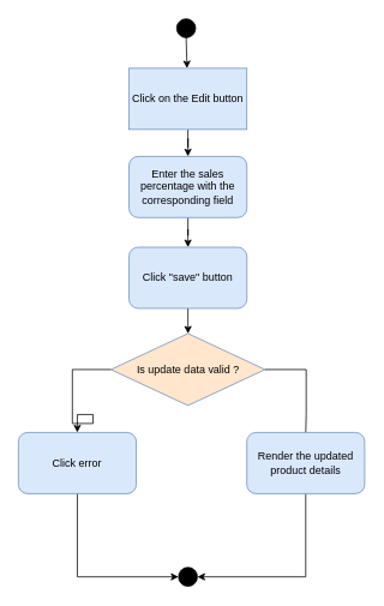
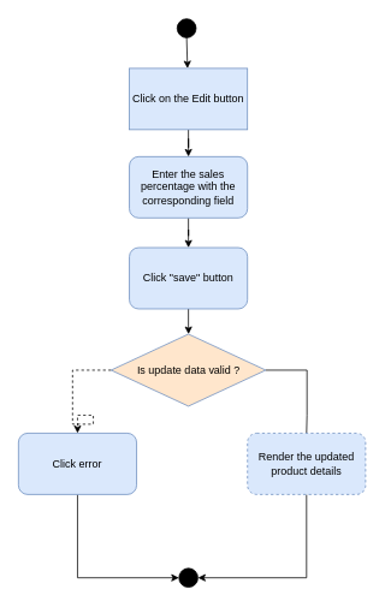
  <mxCell id="0" />
  <mxCell id="1" parent="0" />
  <mxCell id="2" value="" style="ellipse;whiteSpace=wrap;html=1;aspect=fixed;fillColor=#000000;" vertex="1" parent="1"><mxGeometry x="196" y="20" width="21" height="21" as="geometry" /></mxCell>
  <mxCell id="3" value="" style="endArrow=classic;html=1;exitX=0.5;exitY=1;exitDx=0;exitDy=0;" edge="1" parent="1" source="2" target="5"><mxGeometry width="50" height="50" relative="1" as="geometry"><mxPoint x="-81" y="226" as="sourcePoint" /><mxPoint x="207" y="127" as="targetPoint" /></mxGeometry></mxCell>
  <mxCell id="4" style="edgeStyle=orthogonalEdgeStyle;rounded=0;orthogonalLoop=1;jettySize=auto;html=1;" edge="1" parent="1" source="5" target="7"><mxGeometry relative="1" as="geometry" /></mxCell>
  <mxCell id="5" value="Click on the Edit button" style="whiteSpace=wrap;html=1;fillColor=#dae8fc;strokeColor=#6c8ebf;rounded=0;" vertex="1" parent="1"><mxGeometry x="143" y="75" width="131" height="68" as="geometry" /></mxCell>
  <mxCell id="6" style="edgeStyle=orthogonalEdgeStyle;rounded=0;orthogonalLoop=1;jettySize=auto;html=1;" edge="1" parent="1" source="7" target="9"><mxGeometry relative="1" as="geometry" /></mxCell>
  <mxCell id="7" value="Enter the sales percentage with the corresponding field" style="rounded=1;whiteSpace=wrap;html=1;fillColor=#dae8fc;strokeColor=#6c8ebf;" vertex="1" parent="1"><mxGeometry x="143" y="173" width="131" height="68" as="geometry" /></mxCell>
  <mxCell id="8" style="edgeStyle=orthogonalEdgeStyle;rounded=0;orthogonalLoop=1;jettySize=auto;html=1;" edge="1" parent="1" source="9" target="13"><mxGeometry relative="1" as="geometry" /></mxCell>
  <mxCell id="9" value="Click &quot;save&quot; button" style="rounded=1;whiteSpace=wrap;html=1;fillColor=#dae8fc;strokeColor=#6c8ebf;" vertex="1" parent="1"><mxGeometry x="143" y="274" width="131" height="68" as="geometry" /></mxCell>
  <mxCell id="10" value="" style="ellipse;whiteSpace=wrap;html=1;aspect=fixed;fillColor=#000000;" vertex="1" parent="1"><mxGeometry x="198" y="630" width="21" height="21" as="geometry" /></mxCell>
- <mxCell id="11" style="edgeStyle=orthogonalEdgeStyle;rounded=0;orthogonalLoop=1;jettySize=auto;html=1;entryX=0.5;entryY=0;entryDx=0;entryDy=0;" edge="1" parent="1" source="13" target="15"><mxGeometry relative="1" as="geometry"><Array as="points"><mxPoint x="80" y="410" /><mxPoint x="80" y="470" /><mxPoint x="103" y="470" /><mxPoint x="103" y="460" /><mxPoint x="86" y="460" /></Array></mxGeometry></mxCell>
+ <mxCell id="11" style="edgeStyle=orthogonalEdgeStyle;rounded=0;orthogonalLoop=1;jettySize=auto;html=1;entryX=0.5;entryY=0;entryDx=0;entryDy=0;dashed=1;" edge="1" parent="1" source="13" target="15"><mxGeometry relative="1" as="geometry"><Array as="points"><mxPoint x="80" y="410" /><mxPoint x="80" y="470" /><mxPoint x="103" y="470" /><mxPoint x="103" y="460" /><mxPoint x="86" y="460" /></Array></mxGeometry></mxCell>
  <mxCell id="12" style="edgeStyle=orthogonalEdgeStyle;rounded=0;orthogonalLoop=1;jettySize=auto;html=1;entryX=0.5;entryY=0;entryDx=0;entryDy=0;endArrow=none;" edge="1" parent="1" source="13" target="17"><mxGeometry relative="1" as="geometry"><Array as="points"><mxPoint x="340" y="410" /><mxPoint x="340" y="460" /></Array></mxGeometry></mxCell>
  <mxCell id="13" value="Is update data valid ?" style="rhombus;whiteSpace=wrap;html=1;fillColor=#ffe6cc;strokeColor=#6c8ebf;" vertex="1" parent="1"><mxGeometry x="122.75" y="370" width="171.5" height="80" as="geometry" /></mxCell>
  <mxCell id="14" style="edgeStyle=orthogonalEdgeStyle;rounded=0;orthogonalLoop=1;jettySize=auto;html=1;entryX=0;entryY=0.5;entryDx=0;entryDy=0;" edge="1" parent="1" source="15" target="10"><mxGeometry relative="1" as="geometry"><Array as="points"><mxPoint x="86" y="641" /></Array></mxGeometry></mxCell>
  <mxCell id="15" value="Click error" style="rounded=1;whiteSpace=wrap;html=1;fillColor=#dae8fc;strokeColor=#6c8ebf;" vertex="1" parent="1"><mxGeometry x="20" y="480" width="131" height="68" as="geometry" /></mxCell>
  <mxCell id="16" style="edgeStyle=orthogonalEdgeStyle;rounded=0;orthogonalLoop=1;jettySize=auto;html=1;entryX=1;entryY=0.5;entryDx=0;entryDy=0;" edge="1" parent="1" source="17" target="10"><mxGeometry relative="1" as="geometry"><Array as="points"><mxPoint x="340" y="641" /></Array></mxGeometry></mxCell>
- <mxCell id="17" value="Render the updated product details" style="rounded=1;whiteSpace=wrap;html=1;fillColor=#dae8fc;strokeColor=#6c8ebf;" vertex="1" parent="1"><mxGeometry x="274" y="480" width="131" height="68" as="geometry" /></mxCell>
+ <mxCell id="17" value="Render the updated product details" style="rounded=1;whiteSpace=wrap;html=1;fillColor=#dae8fc;strokeColor=#6c8ebf;dashed=1;" vertex="1" parent="1"><mxGeometry x="274" y="480" width="131" height="68" as="geometry" /></mxCell>
